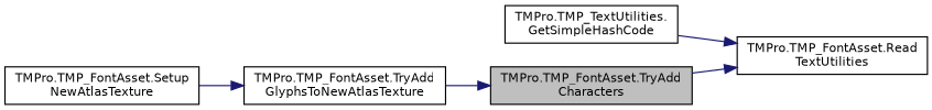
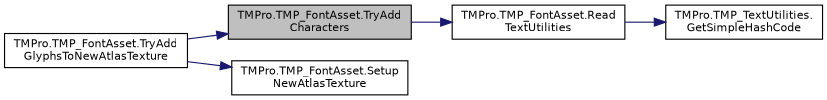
  digraph {
    rankdir=LR
    node [color=black fillcolor=white fontname=Helvetica fontsize=10 shape=record style=filled]
    edge [color=midnightblue fontname=Helvetica fontsize=10 labelfontname=Helvetica labelfontsize=10 style=solid]
    n1 [fillcolor=grey75 fontcolor=black height=0.2 label="TMPro.TMP_FontAsset.TryAdd\lCharacters" width=0.4]
    n2 [height=0.2 label="TMPro.TMP_FontAsset.Read\lTextUtilities" width=0.4]
    n3 [height=0.2 label="TMPro.TMP_TextUtilities.\lGetSimpleHashCode" width=0.4]
    n4 [height=0.2 label="TMPro.TMP_FontAsset.TryAdd\lGlyphsToNewAtlasTexture" width=0.4]
    n5 [height=0.2 label="TMPro.TMP_FontAsset.Setup\lNewAtlasTexture" width=0.4]
    n1 -> n2
-   n3 -> n2
+   n2 -> n3
    n4 -> n1
-   n5 -> n4
+   n4 -> n5
  }
